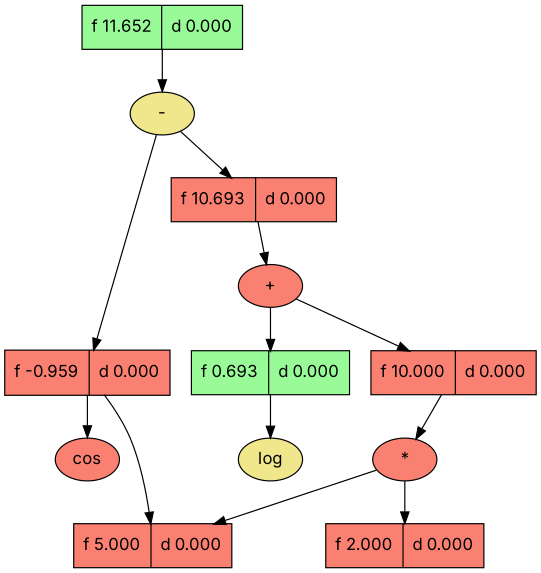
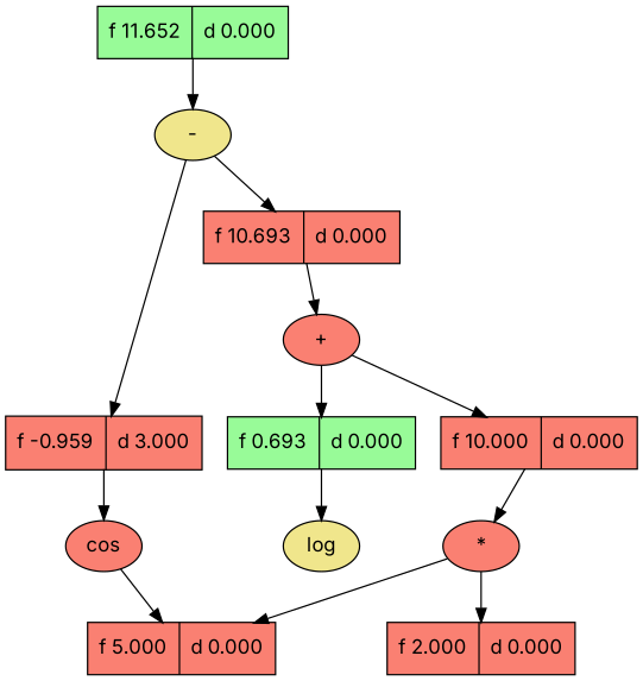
  digraph {
    fontname=Inter
    rankdir=TB
    node [fillcolor=salmon fontname=Inter shape=record style=filled]
    edge [fontname=Inter]
    n1 [fillcolor=palegreen label="{f 0.693} | {d 0.000}"]
    n2 [fillcolor=khaki label=log shape=""]
    n3 [label="{f 2.000} | {d 0.000}"]
    n4 [fillcolor=palegreen label="{f 11.652} | {d 0.000}"]
    n5 [fillcolor=khaki label="-" shape=""]
-   n6 [label="{f -0.959} | {d 0.000}"]
+   n6 [label="{f -0.959} | {d 3.000}"]
    n7 [label="{f 10.693} | {d 0.000}"]
    n8 [label=cos shape=""]
    n9 [label="+" shape=""]
    n10 [label="{f 10.000} | {d 0.000}"]
    n11 [label="*" shape=""]
    n12 [label="{f 5.000} | {d 0.000}"]
    n1 -> n2
    n4 -> n5
    n5 -> n6
    n5 -> n7
    n6 -> n8
    n7 -> n9
-   n6 -> n12
+   n8 -> n12
    n9 -> n1
    n9 -> n10
    n10 -> n11
    n11 -> n3
    n11 -> n12
  }
